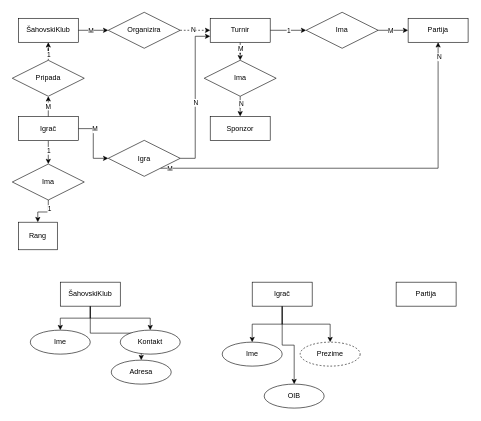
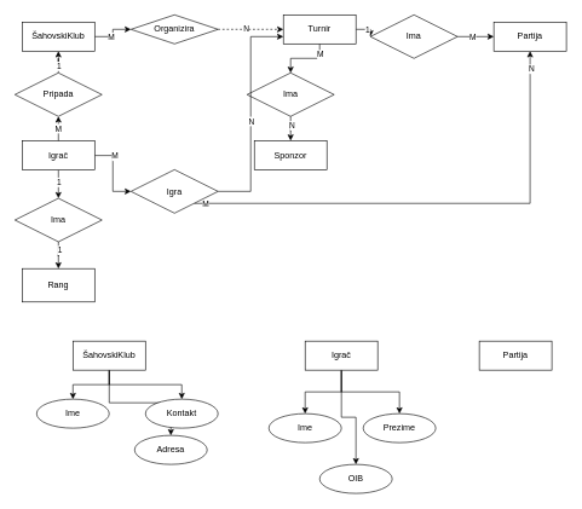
  <mxCell id="0" />
  <mxCell id="1" parent="0" />
  <mxCell id="2" value="" style="edgeStyle=orthogonalEdgeStyle;rounded=0;orthogonalLoop=1;jettySize=auto;html=1;" edge="1" parent="1" source="4" target="12"><mxGeometry relative="1" as="geometry" /></mxCell>
  <mxCell id="3" value="M" style="edgeLabel;html=1;align=center;verticalAlign=middle;resizable=0;points=[];" vertex="1" connectable="0" parent="2"><mxGeometry x="-0.747" relative="1" as="geometry"><mxPoint x="14" as="offset" /></mxGeometry></mxCell>
  <mxCell id="4" value="ŠahovskiKlub" style="whiteSpace=wrap;html=1;align=center;" vertex="1" parent="1"><mxGeometry x="30" y="30" width="100" height="40" as="geometry" /></mxCell>
  <mxCell id="5" value="" style="edgeStyle=orthogonalEdgeStyle;rounded=0;orthogonalLoop=1;jettySize=auto;html=1;" edge="1" parent="1" source="9" target="16"><mxGeometry relative="1" as="geometry" /></mxCell>
  <mxCell id="6" value="M" style="edgeLabel;html=1;align=center;verticalAlign=middle;resizable=0;points=[];" vertex="1" connectable="0" parent="5"><mxGeometry x="-0.76" y="-1" relative="1" as="geometry"><mxPoint x="1" y="4" as="offset" /></mxGeometry></mxCell>
  <mxCell id="7" value="" style="edgeStyle=orthogonalEdgeStyle;rounded=0;orthogonalLoop=1;jettySize=auto;html=1;" edge="1" parent="1" source="9" target="40"><mxGeometry relative="1" as="geometry" /></mxCell>
  <mxCell id="8" value="1" style="edgeLabel;html=1;align=center;verticalAlign=middle;resizable=0;points=[];" vertex="1" connectable="0" parent="7"><mxGeometry x="0.016" relative="1" as="geometry"><mxPoint as="offset" /></mxGeometry></mxCell>
- <mxCell id="9" value="Turnir" style="whiteSpace=wrap;html=1;align=center;" vertex="1" parent="1"><mxGeometry x="350" y="30" width="100" height="40" as="geometry" /></mxCell>
+ <mxCell id="9" value="Turnir" style="whiteSpace=wrap;html=1;align=center;" vertex="1" parent="1"><mxGeometry x="390" y="20" width="100" height="40" as="geometry" /></mxCell>
  <mxCell id="10" style="edgeStyle=orthogonalEdgeStyle;rounded=0;orthogonalLoop=1;jettySize=auto;html=1;entryX=0;entryY=0.5;entryDx=0;entryDy=0;dashed=1;" edge="1" parent="1" source="12" target="9"><mxGeometry relative="1" as="geometry" /></mxCell>
  <mxCell id="11" value="N" style="edgeLabel;html=1;align=center;verticalAlign=middle;resizable=0;points=[];" vertex="1" connectable="0" parent="10"><mxGeometry x="-0.16" y="1" relative="1" as="geometry"><mxPoint as="offset" /></mxGeometry></mxCell>
- <mxCell id="12" value="Organizira" style="shape=rhombus;perimeter=rhombusPerimeter;whiteSpace=wrap;html=1;align=center;" vertex="1" parent="1"><mxGeometry x="180" y="20" width="120" height="60" as="geometry" /></mxCell>
+ <mxCell id="12" value="Organizira" style="shape=rhombus;perimeter=rhombusPerimeter;whiteSpace=wrap;html=1;align=center;" vertex="1" parent="1"><mxGeometry x="180" y="20" width="120" height="40" as="geometry" /></mxCell>
  <mxCell id="13" value="Sponzor" style="whiteSpace=wrap;html=1;align=center;" vertex="1" parent="1"><mxGeometry x="350" y="193.5" width="100" height="40" as="geometry" /></mxCell>
  <mxCell id="14" value="" style="edgeStyle=orthogonalEdgeStyle;rounded=0;orthogonalLoop=1;jettySize=auto;html=1;" edge="1" parent="1" source="16" target="13"><mxGeometry relative="1" as="geometry" /></mxCell>
  <mxCell id="15" value="N" style="edgeLabel;html=1;align=center;verticalAlign=middle;resizable=0;points=[];" vertex="1" connectable="0" parent="14"><mxGeometry x="-0.483" y="1" relative="1" as="geometry"><mxPoint as="offset" /></mxGeometry></mxCell>
  <mxCell id="16" value="Ima" style="shape=rhombus;perimeter=rhombusPerimeter;whiteSpace=wrap;html=1;align=center;" vertex="1" parent="1"><mxGeometry x="340" y="100" width="120" height="60" as="geometry" /></mxCell>
  <mxCell id="17" value="" style="edgeStyle=orthogonalEdgeStyle;rounded=0;orthogonalLoop=1;jettySize=auto;html=1;" edge="1" parent="1" source="23" target="30"><mxGeometry relative="1" as="geometry" /></mxCell>
  <mxCell id="18" value="1" style="edgeLabel;html=1;align=center;verticalAlign=middle;resizable=0;points=[];" vertex="1" connectable="0" parent="17"><mxGeometry x="-0.727" relative="1" as="geometry"><mxPoint y="10" as="offset" /></mxGeometry></mxCell>
  <mxCell id="19" value="" style="edgeStyle=orthogonalEdgeStyle;rounded=0;orthogonalLoop=1;jettySize=auto;html=1;" edge="1" parent="1" source="23" target="36"><mxGeometry relative="1" as="geometry" /></mxCell>
  <mxCell id="20" value="M" style="edgeLabel;html=1;align=center;verticalAlign=middle;resizable=0;points=[];" vertex="1" connectable="0" parent="19"><mxGeometry x="-0.723" y="-1" relative="1" as="geometry"><mxPoint x="13" y="-1" as="offset" /></mxGeometry></mxCell>
  <mxCell id="21" style="edgeStyle=orthogonalEdgeStyle;rounded=0;orthogonalLoop=1;jettySize=auto;html=1;entryX=0.5;entryY=1;entryDx=0;entryDy=0;" edge="1" parent="1" source="23" target="26"><mxGeometry relative="1" as="geometry" /></mxCell>
  <mxCell id="22" value="M" style="edgeLabel;html=1;align=center;verticalAlign=middle;resizable=0;points=[];" vertex="1" connectable="0" parent="21"><mxGeometry x="0.287" y="1" relative="1" as="geometry"><mxPoint as="offset" /></mxGeometry></mxCell>
  <mxCell id="23" value="Igrač" style="whiteSpace=wrap;html=1;align=center;" vertex="1" parent="1"><mxGeometry x="30" y="194" width="100" height="40" as="geometry" /></mxCell>
  <mxCell id="24" value="" style="edgeStyle=orthogonalEdgeStyle;rounded=0;orthogonalLoop=1;jettySize=auto;html=1;" edge="1" parent="1" source="26" target="4"><mxGeometry relative="1" as="geometry" /></mxCell>
  <mxCell id="25" value="1" style="edgeLabel;html=1;align=center;verticalAlign=middle;resizable=0;points=[];" vertex="1" connectable="0" parent="24"><mxGeometry x="-0.744" relative="1" as="geometry"><mxPoint y="-4" as="offset" /></mxGeometry></mxCell>
  <mxCell id="26" value="Pripada" style="shape=rhombus;perimeter=rhombusPerimeter;whiteSpace=wrap;html=1;align=center;" vertex="1" parent="1"><mxGeometry x="20" y="100" width="120" height="60" as="geometry" /></mxCell>
- <mxCell id="27" value="Rang" style="whiteSpace=wrap;html=1;align=center;" vertex="1" parent="1"><mxGeometry x="30" y="370" width="65" height="46" as="geometry" /></mxCell>
+ <mxCell id="27" value="Rang" style="whiteSpace=wrap;html=1;align=center;" vertex="1" parent="1"><mxGeometry x="30" y="370" width="100" height="46" as="geometry" /></mxCell>
  <mxCell id="28" value="" style="edgeStyle=orthogonalEdgeStyle;rounded=0;orthogonalLoop=1;jettySize=auto;html=1;" edge="1" parent="1" source="30" target="27"><mxGeometry relative="1" as="geometry" /></mxCell>
  <mxCell id="29" value="1" style="edgeLabel;html=1;align=center;verticalAlign=middle;resizable=0;points=[];" vertex="1" connectable="0" parent="28"><mxGeometry x="-0.488" y="1" relative="1" as="geometry"><mxPoint as="offset" /></mxGeometry></mxCell>
  <mxCell id="30" value="Ima" style="shape=rhombus;perimeter=rhombusPerimeter;whiteSpace=wrap;html=1;align=center;" vertex="1" parent="1"><mxGeometry x="20" y="273" width="120" height="60" as="geometry" /></mxCell>
  <mxCell id="31" style="edgeStyle=orthogonalEdgeStyle;rounded=0;orthogonalLoop=1;jettySize=auto;html=1;entryX=0;entryY=0.75;entryDx=0;entryDy=0;" edge="1" parent="1" source="36" target="9"><mxGeometry relative="1" as="geometry" /></mxCell>
  <mxCell id="32" value="N" style="edgeLabel;html=1;align=center;verticalAlign=middle;resizable=0;points=[];" vertex="1" connectable="0" parent="31"><mxGeometry x="-0.067" relative="1" as="geometry"><mxPoint as="offset" /></mxGeometry></mxCell>
  <mxCell id="33" style="edgeStyle=orthogonalEdgeStyle;rounded=0;orthogonalLoop=1;jettySize=auto;html=1;entryX=0.5;entryY=1;entryDx=0;entryDy=0;" edge="1" parent="1" source="36" target="37"><mxGeometry relative="1" as="geometry"><Array as="points"><mxPoint x="240" y="280" /><mxPoint x="730" y="280" /></Array></mxGeometry></mxCell>
  <mxCell id="34" value="M" style="edgeLabel;html=1;align=center;verticalAlign=middle;resizable=0;points=[];" vertex="1" connectable="0" parent="33"><mxGeometry x="-0.956" relative="1" as="geometry"><mxPoint as="offset" /></mxGeometry></mxCell>
  <mxCell id="35" value="N" style="edgeLabel;html=1;align=center;verticalAlign=middle;resizable=0;points=[];" vertex="1" connectable="0" parent="33"><mxGeometry x="0.929" y="-1" relative="1" as="geometry"><mxPoint as="offset" /></mxGeometry></mxCell>
  <mxCell id="36" value="Igra" style="shape=rhombus;perimeter=rhombusPerimeter;whiteSpace=wrap;html=1;align=center;" vertex="1" parent="1"><mxGeometry x="180" y="233.5" width="120" height="60" as="geometry" /></mxCell>
  <mxCell id="37" value="Partija" style="whiteSpace=wrap;html=1;align=center;" vertex="1" parent="1"><mxGeometry x="680" y="30" width="100" height="40" as="geometry" /></mxCell>
  <mxCell id="38" value="" style="edgeStyle=orthogonalEdgeStyle;rounded=0;orthogonalLoop=1;jettySize=auto;html=1;" edge="1" parent="1" source="40" target="37"><mxGeometry relative="1" as="geometry" /></mxCell>
  <mxCell id="39" value="M" style="edgeLabel;html=1;align=center;verticalAlign=middle;resizable=0;points=[];" vertex="1" connectable="0" parent="38"><mxGeometry x="-0.219" relative="1" as="geometry"><mxPoint as="offset" /></mxGeometry></mxCell>
  <mxCell id="40" value="Ima" style="shape=rhombus;perimeter=rhombusPerimeter;whiteSpace=wrap;html=1;align=center;" vertex="1" parent="1"><mxGeometry x="510" y="20" width="120" height="60" as="geometry" /></mxCell>
  <mxCell id="41" style="edgeStyle=orthogonalEdgeStyle;rounded=0;orthogonalLoop=1;jettySize=auto;html=1;entryX=0.5;entryY=0;entryDx=0;entryDy=0;" edge="1" parent="1" source="44" target="45"><mxGeometry relative="1" as="geometry" /></mxCell>
  <mxCell id="42" style="edgeStyle=orthogonalEdgeStyle;rounded=0;orthogonalLoop=1;jettySize=auto;html=1;entryX=0.5;entryY=0;entryDx=0;entryDy=0;" edge="1" parent="1" source="44" target="46"><mxGeometry relative="1" as="geometry" /></mxCell>
  <mxCell id="43" style="edgeStyle=orthogonalEdgeStyle;rounded=0;orthogonalLoop=1;jettySize=auto;html=1;entryX=0.5;entryY=0;entryDx=0;entryDy=0;" edge="1" parent="1" source="44" target="47"><mxGeometry relative="1" as="geometry" /></mxCell>
  <mxCell id="44" value="ŠahovskiKlub" style="whiteSpace=wrap;html=1;align=center;" vertex="1" parent="1"><mxGeometry x="100" y="470" width="100" height="40" as="geometry" /></mxCell>
  <mxCell id="45" value="Ime" style="ellipse;whiteSpace=wrap;html=1;align=center;" vertex="1" parent="1"><mxGeometry x="50" y="550" width="100" height="40" as="geometry" /></mxCell>
  <mxCell id="46" value="Kontakt" style="ellipse;whiteSpace=wrap;html=1;align=center;" vertex="1" parent="1"><mxGeometry x="200" y="550" width="100" height="40" as="geometry" /></mxCell>
  <mxCell id="47" value="Adresa" style="ellipse;whiteSpace=wrap;html=1;align=center;" vertex="1" parent="1"><mxGeometry x="185" y="600" width="100" height="40" as="geometry" /></mxCell>
  <mxCell id="48" style="edgeStyle=orthogonalEdgeStyle;rounded=0;orthogonalLoop=1;jettySize=auto;html=1;entryX=0.5;entryY=0;entryDx=0;entryDy=0;" edge="1" parent="1" source="51" target="52"><mxGeometry relative="1" as="geometry" /></mxCell>
  <mxCell id="49" style="edgeStyle=orthogonalEdgeStyle;rounded=0;orthogonalLoop=1;jettySize=auto;html=1;entryX=0.5;entryY=0;entryDx=0;entryDy=0;" edge="1" parent="1" source="51" target="53"><mxGeometry relative="1" as="geometry" /></mxCell>
  <mxCell id="50" style="edgeStyle=orthogonalEdgeStyle;rounded=0;orthogonalLoop=1;jettySize=auto;html=1;entryX=0.5;entryY=0;entryDx=0;entryDy=0;" edge="1" parent="1" source="51" target="54"><mxGeometry relative="1" as="geometry" /></mxCell>
  <mxCell id="51" value="Igrač" style="whiteSpace=wrap;html=1;align=center;" vertex="1" parent="1"><mxGeometry x="420" y="470" width="100" height="40" as="geometry" /></mxCell>
  <mxCell id="52" value="Ime" style="ellipse;whiteSpace=wrap;html=1;align=center;" vertex="1" parent="1"><mxGeometry x="370" y="570" width="100" height="40" as="geometry" /></mxCell>
- <mxCell id="53" value="Prezime" style="ellipse;whiteSpace=wrap;html=1;align=center;dashed=1;" vertex="1" parent="1"><mxGeometry x="500" y="570" width="100" height="40" as="geometry" /></mxCell>
+ <mxCell id="53" value="Prezime" style="ellipse;whiteSpace=wrap;html=1;align=center;" vertex="1" parent="1"><mxGeometry x="500" y="570" width="100" height="40" as="geometry" /></mxCell>
  <mxCell id="54" value="OIB" style="ellipse;whiteSpace=wrap;html=1;align=center;" vertex="1" parent="1"><mxGeometry x="440" y="640" width="100" height="40" as="geometry" /></mxCell>
  <mxCell id="55" value="Partija" style="whiteSpace=wrap;html=1;align=center;" vertex="1" parent="1"><mxGeometry x="660" y="470" width="100" height="40" as="geometry" /></mxCell>
